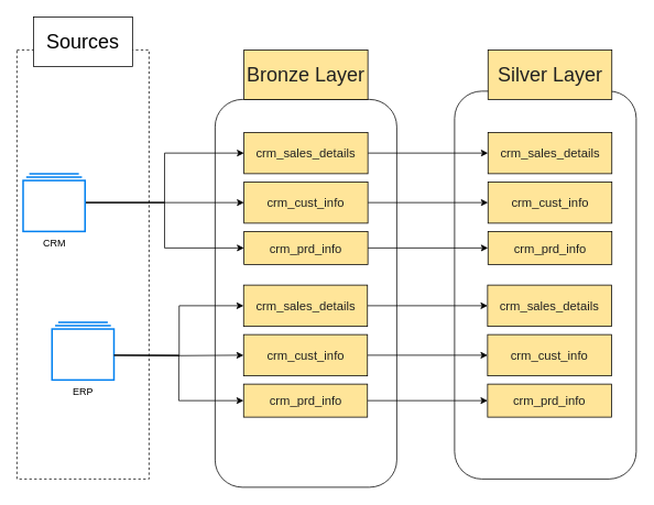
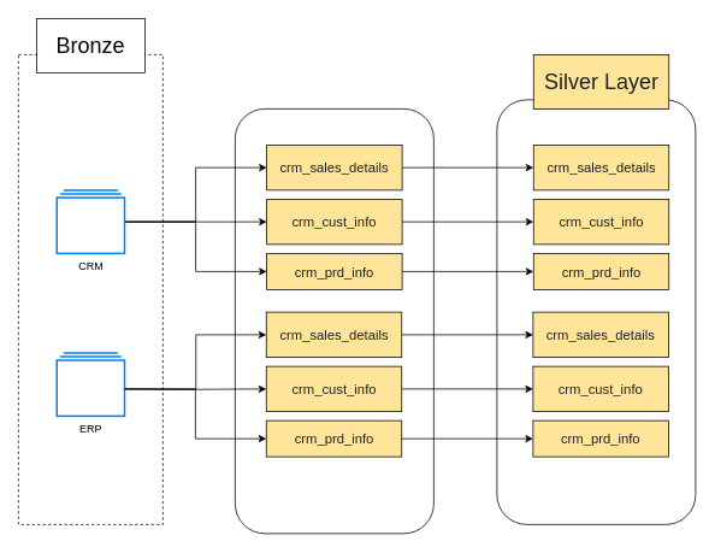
  <mxCell id="0" />
  <mxCell id="1" parent="0" />
  <mxCell id="2" value="" style="rounded=1;whiteSpace=wrap;html=1;labelBackgroundColor=#FFFFFF;" vertex="1" parent="1"><mxGeometry x="550" y="110" width="220" height="470" as="geometry" /></mxCell>
  <mxCell id="3" value="" style="rounded=1;whiteSpace=wrap;html=1;labelBackgroundColor=#FFFFFF;" parent="1" vertex="1"><mxGeometry x="260" y="120" width="220" height="470" as="geometry" /></mxCell>
  <mxCell id="4" value="" style="rounded=0;whiteSpace=wrap;html=1;fillColor=none;dashed=1;" parent="1" vertex="1"><mxGeometry x="20" y="60" width="160" height="520" as="geometry" /></mxCell>
- <mxCell id="5" value="&lt;font style=&quot;font-size: 24px;&quot;&gt;Sources&lt;/font&gt;" style="rounded=0;whiteSpace=wrap;html=1;" parent="1" vertex="1"><mxGeometry x="40" y="20" width="120" height="60" as="geometry" /></mxCell>
+ <mxCell id="5" value="&lt;font style=&quot;font-size: 24px;&quot;&gt;Bronze&lt;/font&gt;" style="rounded=0;whiteSpace=wrap;html=1;" parent="1" vertex="1"><mxGeometry x="40" y="20" width="120" height="60" as="geometry" /></mxCell>
  <mxCell id="6" style="edgeStyle=orthogonalEdgeStyle;rounded=0;orthogonalLoop=1;jettySize=auto;html=1;entryX=0;entryY=0.5;entryDx=0;entryDy=0;" parent="1" source="9" target="16" edge="1"><mxGeometry relative="1" as="geometry" /></mxCell>
  <mxCell id="7" style="edgeStyle=orthogonalEdgeStyle;rounded=0;orthogonalLoop=1;jettySize=auto;html=1;entryX=0;entryY=0.5;entryDx=0;entryDy=0;" parent="1" source="9" target="14" edge="1"><mxGeometry relative="1" as="geometry" /></mxCell>
  <mxCell id="8" style="edgeStyle=orthogonalEdgeStyle;rounded=0;orthogonalLoop=1;jettySize=auto;html=1;" parent="1" source="9" target="18" edge="1"><mxGeometry relative="1" as="geometry" /></mxCell>
- <mxCell id="9" value="CRM" style="html=1;verticalLabelPosition=bottom;align=center;labelBackgroundColor=none;verticalAlign=top;strokeWidth=2;strokeColor=#0080F0;shadow=0;dashed=0;shape=mxgraph.ios7.icons.folders;" parent="1" vertex="1"><mxGeometry x="27.5" y="210" width="75" height="70" as="geometry" /></mxCell>
+ <mxCell id="9" value="CRM" style="html=1;verticalLabelPosition=bottom;align=center;labelBackgroundColor=none;verticalAlign=top;strokeWidth=2;strokeColor=#0080F0;shadow=0;dashed=0;shape=mxgraph.ios7.icons.folders;" parent="1" vertex="1"><mxGeometry x="62.5" y="210" width="75" height="70" as="geometry" /></mxCell>
  <mxCell id="10" style="edgeStyle=orthogonalEdgeStyle;rounded=0;orthogonalLoop=1;jettySize=auto;html=1;entryX=0;entryY=0.5;entryDx=0;entryDy=0;" parent="1" source="11" target="24" edge="1"><mxGeometry relative="1" as="geometry"><Array as="points"><mxPoint x="216" y="430" /><mxPoint x="216" y="485" /></Array></mxGeometry></mxCell>
  <mxCell id="11" value="ERP" style="html=1;verticalLabelPosition=bottom;align=center;labelBackgroundColor=none;verticalAlign=top;strokeWidth=2;strokeColor=#0080F0;shadow=0;dashed=0;shape=mxgraph.ios7.icons.folders;" parent="1" vertex="1"><mxGeometry x="62.5" y="390" width="75" height="70" as="geometry" /></mxCell>
- <mxCell id="12" value="&lt;font style=&quot;font-size: 24px;&quot;&gt;Bronze Layer&lt;/font&gt;" style="rounded=0;whiteSpace=wrap;html=1;labelBackgroundColor=none;fillColor=#FFE599;fontColor=#212121;" parent="1" vertex="1"><mxGeometry x="295" y="60" width="150" height="60" as="geometry" /></mxCell>
  <mxCell id="13" style="edgeStyle=orthogonalEdgeStyle;rounded=0;orthogonalLoop=1;jettySize=auto;html=1;exitX=1;exitY=0.5;exitDx=0;exitDy=0;entryX=0;entryY=0.5;entryDx=0;entryDy=0;" edge="1" parent="1" source="14" target="28"><mxGeometry relative="1" as="geometry" /></mxCell>
  <mxCell id="14" value="&lt;font style=&quot;font-size: 15px;&quot;&gt;crm_sales_details&lt;/font&gt;" style="rounded=0;whiteSpace=wrap;html=1;labelBackgroundColor=none;fillColor=#FFE599;fontColor=#212121;" parent="1" vertex="1"><mxGeometry x="295" y="160" width="150" height="50" as="geometry" /></mxCell>
  <mxCell id="15" style="edgeStyle=orthogonalEdgeStyle;rounded=0;orthogonalLoop=1;jettySize=auto;html=1;entryX=0;entryY=0.5;entryDx=0;entryDy=0;" edge="1" parent="1" source="16" target="29"><mxGeometry relative="1" as="geometry" /></mxCell>
  <mxCell id="16" value="&lt;font style=&quot;font-size: 15px;&quot;&gt;crm_cust_info&lt;/font&gt;" style="rounded=0;whiteSpace=wrap;html=1;labelBackgroundColor=none;fillColor=#FFE599;fontColor=#212121;" parent="1" vertex="1"><mxGeometry x="295" y="220" width="150" height="50" as="geometry" /></mxCell>
  <mxCell id="17" style="edgeStyle=orthogonalEdgeStyle;rounded=0;orthogonalLoop=1;jettySize=auto;html=1;entryX=0;entryY=0.5;entryDx=0;entryDy=0;" edge="1" parent="1" source="18" target="30"><mxGeometry relative="1" as="geometry" /></mxCell>
  <mxCell id="18" value="&lt;font style=&quot;font-size: 15px;&quot;&gt;crm_prd_info&lt;/font&gt;" style="rounded=0;whiteSpace=wrap;html=1;labelBackgroundColor=none;fillColor=#FFE599;fontColor=#212121;" parent="1" vertex="1"><mxGeometry x="295" y="280" width="150" height="40" as="geometry" /></mxCell>
  <mxCell id="19" style="edgeStyle=orthogonalEdgeStyle;rounded=0;orthogonalLoop=1;jettySize=auto;html=1;" edge="1" parent="1" source="20" target="31"><mxGeometry relative="1" as="geometry" /></mxCell>
  <mxCell id="20" value="&lt;font style=&quot;font-size: 15px;&quot;&gt;crm_sales_details&lt;/font&gt;" style="rounded=0;whiteSpace=wrap;html=1;labelBackgroundColor=none;fillColor=#FFE599;fontColor=#212121;" parent="1" vertex="1"><mxGeometry x="294.5" y="345" width="150" height="50" as="geometry" /></mxCell>
  <mxCell id="21" style="edgeStyle=orthogonalEdgeStyle;rounded=0;orthogonalLoop=1;jettySize=auto;html=1;exitX=1;exitY=0.5;exitDx=0;exitDy=0;" edge="1" parent="1" source="22" target="32"><mxGeometry relative="1" as="geometry" /></mxCell>
  <mxCell id="22" value="&lt;font style=&quot;font-size: 15px;&quot;&gt;crm_cust_info&lt;/font&gt;" style="rounded=0;whiteSpace=wrap;html=1;labelBackgroundColor=none;fillColor=#FFE599;fontColor=#212121;" parent="1" vertex="1"><mxGeometry x="294.5" y="405" width="150" height="50" as="geometry" /></mxCell>
  <mxCell id="23" style="edgeStyle=orthogonalEdgeStyle;rounded=0;orthogonalLoop=1;jettySize=auto;html=1;exitX=1;exitY=0.5;exitDx=0;exitDy=0;entryX=0;entryY=0.5;entryDx=0;entryDy=0;" edge="1" parent="1" source="24" target="33"><mxGeometry relative="1" as="geometry" /></mxCell>
  <mxCell id="24" value="&lt;font style=&quot;font-size: 15px;&quot;&gt;crm_prd_info&lt;/font&gt;" style="rounded=0;whiteSpace=wrap;html=1;labelBackgroundColor=none;fillColor=#FFE599;fontColor=#212121;" parent="1" vertex="1"><mxGeometry x="294.5" y="465" width="150" height="40" as="geometry" /></mxCell>
  <mxCell id="25" style="edgeStyle=orthogonalEdgeStyle;rounded=0;orthogonalLoop=1;jettySize=auto;html=1;entryX=0;entryY=0.5;entryDx=0;entryDy=0;" parent="1" target="20" edge="1"><mxGeometry relative="1" as="geometry"><mxPoint x="137.5" y="430" as="sourcePoint" /></mxGeometry></mxCell>
  <mxCell id="26" style="edgeStyle=orthogonalEdgeStyle;rounded=0;orthogonalLoop=1;jettySize=auto;html=1;entryX=0;entryY=0.5;entryDx=0;entryDy=0;" parent="1" target="22" edge="1"><mxGeometry relative="1" as="geometry"><mxPoint x="137.5" y="430" as="sourcePoint" /></mxGeometry></mxCell>
  <mxCell id="27" value="&lt;font style=&quot;font-size: 24px;&quot;&gt;Silver Layer&lt;/font&gt;" style="rounded=0;whiteSpace=wrap;html=1;labelBackgroundColor=none;fillColor=#FFE599;fontColor=#212121;" vertex="1" parent="1"><mxGeometry x="590.5" y="60" width="150" height="60" as="geometry" /></mxCell>
  <mxCell id="28" value="&lt;font style=&quot;font-size: 15px;&quot;&gt;crm_sales_details&lt;/font&gt;" style="rounded=0;whiteSpace=wrap;html=1;labelBackgroundColor=none;fillColor=#FFE599;fontColor=#212121;" vertex="1" parent="1"><mxGeometry x="590.5" y="160" width="150" height="50" as="geometry" /></mxCell>
  <mxCell id="29" value="&lt;font style=&quot;font-size: 15px;&quot;&gt;crm_cust_info&lt;/font&gt;" style="rounded=0;whiteSpace=wrap;html=1;labelBackgroundColor=none;fillColor=#FFE599;fontColor=#212121;" vertex="1" parent="1"><mxGeometry x="590.5" y="220" width="150" height="50" as="geometry" /></mxCell>
  <mxCell id="30" value="&lt;font style=&quot;font-size: 15px;&quot;&gt;crm_prd_info&lt;/font&gt;" style="rounded=0;whiteSpace=wrap;html=1;labelBackgroundColor=none;fillColor=#FFE599;fontColor=#212121;" vertex="1" parent="1"><mxGeometry x="590.5" y="280" width="150" height="40" as="geometry" /></mxCell>
  <mxCell id="31" value="&lt;font style=&quot;font-size: 15px;&quot;&gt;crm_sales_details&lt;/font&gt;" style="rounded=0;whiteSpace=wrap;html=1;labelBackgroundColor=none;fillColor=#FFE599;fontColor=#212121;" vertex="1" parent="1"><mxGeometry x="590" y="345" width="150" height="50" as="geometry" /></mxCell>
  <mxCell id="32" value="&lt;font style=&quot;font-size: 15px;&quot;&gt;crm_cust_info&lt;/font&gt;" style="rounded=0;whiteSpace=wrap;html=1;labelBackgroundColor=none;fillColor=#FFE599;fontColor=#212121;" vertex="1" parent="1"><mxGeometry x="590" y="405" width="150" height="50" as="geometry" /></mxCell>
  <mxCell id="33" value="&lt;font style=&quot;font-size: 15px;&quot;&gt;crm_prd_info&lt;/font&gt;" style="rounded=0;whiteSpace=wrap;html=1;labelBackgroundColor=none;fillColor=#FFE599;fontColor=#212121;" vertex="1" parent="1"><mxGeometry x="590" y="465" width="150" height="40" as="geometry" /></mxCell>
